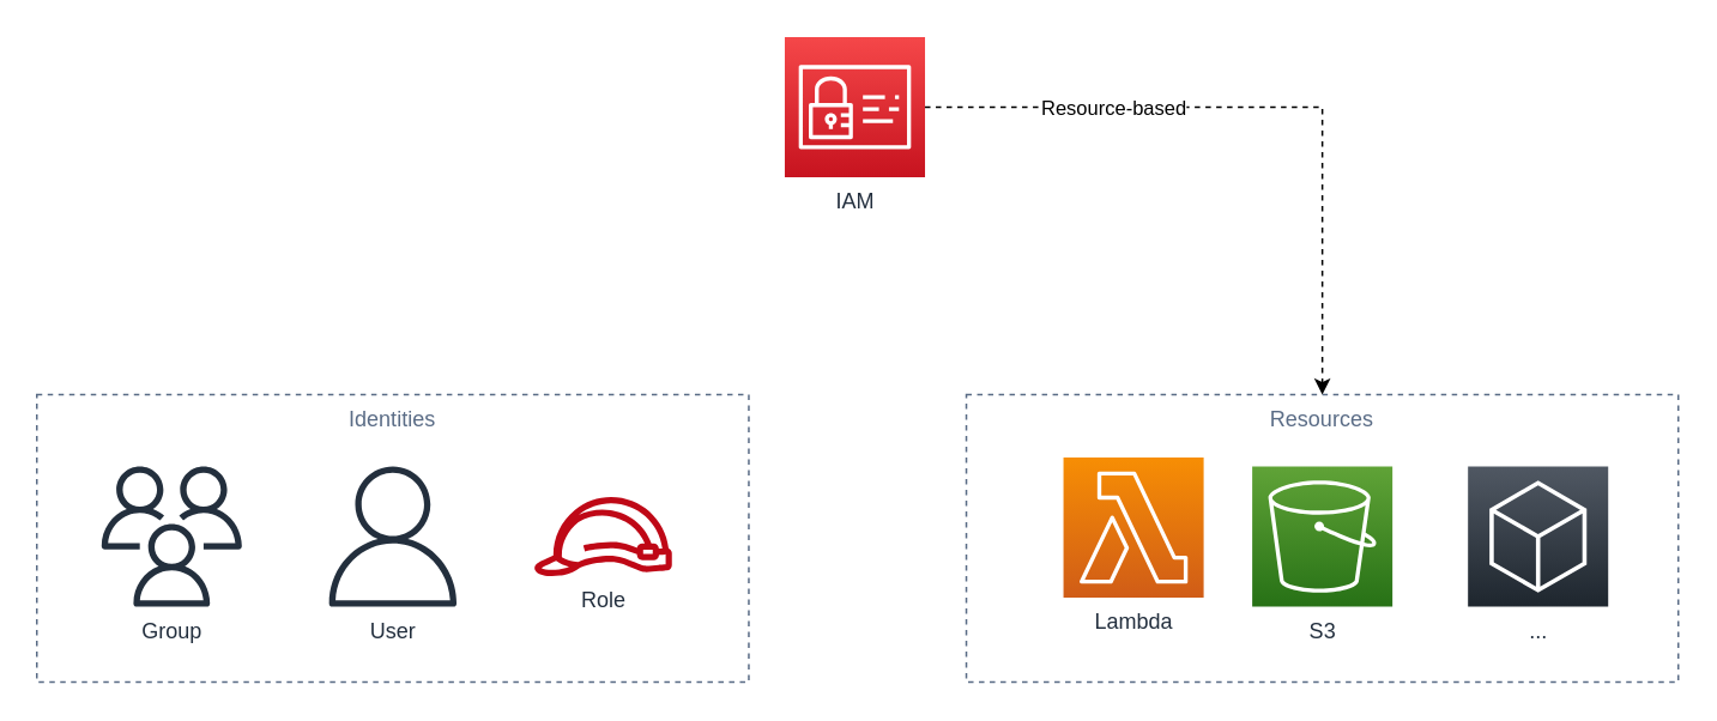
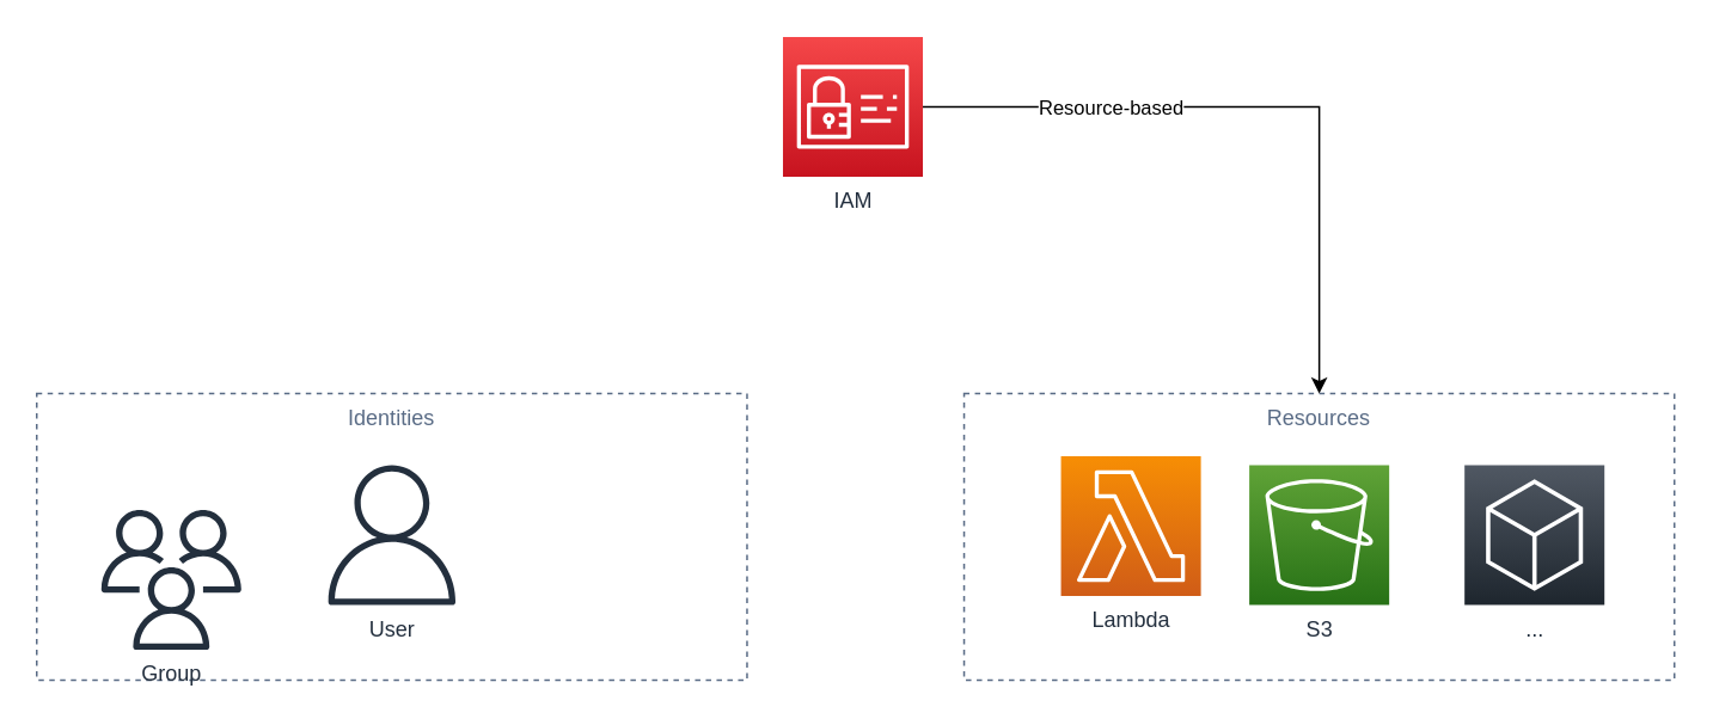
  <mxCell id="0" />
  <mxCell id="1" parent="0" />
  <mxCell id="2" value="Identities" style="fillColor=none;strokeColor=#5A6C86;dashed=1;verticalAlign=top;fontStyle=0;fontColor=#5A6C86;whiteSpace=wrap;html=1;" vertex="1" parent="1"><mxGeometry x="20" y="219" width="396" height="160" as="geometry" /></mxCell>
  <mxCell id="3" value="Resources" style="fillColor=none;strokeColor=#5A6C86;dashed=1;verticalAlign=top;fontStyle=0;fontColor=#5A6C86;whiteSpace=wrap;html=1;" vertex="1" parent="1"><mxGeometry x="537" y="219" width="396" height="160" as="geometry" /></mxCell>
- <mxCell id="4" value="Role" style="sketch=0;outlineConnect=0;fontColor=#232F3E;gradientColor=none;fillColor=#BF0816;strokeColor=none;dashed=0;verticalLabelPosition=bottom;verticalAlign=top;align=center;html=1;fontSize=12;fontStyle=0;aspect=fixed;pointerEvents=1;shape=mxgraph.aws4.role;" vertex="1" parent="1"><mxGeometry x="296" y="276" width="78" height="44" as="geometry" /></mxCell>
- <mxCell id="5" style="edgeStyle=orthogonalEdgeStyle;rounded=0;orthogonalLoop=1;jettySize=auto;html=1;dashed=1;" edge="1" parent="1" source="7" target="3"><mxGeometry relative="1" as="geometry" /></mxCell>
+ <mxCell id="5" style="edgeStyle=orthogonalEdgeStyle;rounded=0;orthogonalLoop=1;jettySize=auto;html=1;" edge="1" parent="1" source="7" target="3"><mxGeometry relative="1" as="geometry" /></mxCell>
  <mxCell id="6" value="Resource-based" style="edgeLabel;html=1;align=center;verticalAlign=middle;resizable=0;points=[];" vertex="1" connectable="0" parent="5"><mxGeometry x="-0.702" y="1" relative="1" as="geometry"><mxPoint x="47" y="1" as="offset" /></mxGeometry></mxCell>
  <mxCell id="7" value="IAM" style="sketch=0;points=[[0,0,0],[0.25,0,0],[0.5,0,0],[0.75,0,0],[1,0,0],[0,1,0],[0.25,1,0],[0.5,1,0],[0.75,1,0],[1,1,0],[0,0.25,0],[0,0.5,0],[0,0.75,0],[1,0.25,0],[1,0.5,0],[1,0.75,0]];outlineConnect=0;fontColor=#232F3E;gradientColor=#F54749;gradientDirection=north;fillColor=#C7131F;strokeColor=#ffffff;dashed=0;verticalLabelPosition=bottom;verticalAlign=top;align=center;html=1;fontSize=12;fontStyle=0;aspect=fixed;shape=mxgraph.aws4.resourceIcon;resIcon=mxgraph.aws4.identity_and_access_management;" vertex="1" parent="1"><mxGeometry x="436" y="20" width="78" height="78" as="geometry" /></mxCell>
  <mxCell id="8" value="User" style="sketch=0;outlineConnect=0;fontColor=#232F3E;gradientColor=none;fillColor=#232F3D;strokeColor=none;dashed=0;verticalLabelPosition=bottom;verticalAlign=top;align=center;html=1;fontSize=12;fontStyle=0;aspect=fixed;pointerEvents=1;shape=mxgraph.aws4.user;" vertex="1" parent="1"><mxGeometry x="179" y="259" width="78" height="78" as="geometry" /></mxCell>
- <mxCell id="9" value="Group" style="sketch=0;outlineConnect=0;fontColor=#232F3E;gradientColor=none;fillColor=#232F3D;strokeColor=none;dashed=0;verticalLabelPosition=bottom;verticalAlign=top;align=center;html=1;fontSize=12;fontStyle=0;aspect=fixed;pointerEvents=1;shape=mxgraph.aws4.users;" vertex="1" parent="1"><mxGeometry x="56" y="259" width="78" height="78" as="geometry" /></mxCell>
+ <mxCell id="9" value="Group" style="sketch=0;outlineConnect=0;fontColor=#232F3E;gradientColor=none;fillColor=#232F3D;strokeColor=none;dashed=0;verticalLabelPosition=bottom;verticalAlign=top;align=center;html=1;fontSize=12;fontStyle=0;aspect=fixed;pointerEvents=1;shape=mxgraph.aws4.users;" vertex="1" parent="1"><mxGeometry x="56" y="284" width="78" height="78" as="geometry" /></mxCell>
  <mxCell id="10" value="Lambda" style="sketch=0;points=[[0,0,0],[0.25,0,0],[0.5,0,0],[0.75,0,0],[1,0,0],[0,1,0],[0.25,1,0],[0.5,1,0],[0.75,1,0],[1,1,0],[0,0.25,0],[0,0.5,0],[0,0.75,0],[1,0.25,0],[1,0.5,0],[1,0.75,0]];outlineConnect=0;fontColor=#232F3E;gradientColor=#F78E04;gradientDirection=north;fillColor=#D05C17;strokeColor=#ffffff;dashed=0;verticalLabelPosition=bottom;verticalAlign=top;align=center;html=1;fontSize=12;fontStyle=0;aspect=fixed;shape=mxgraph.aws4.resourceIcon;resIcon=mxgraph.aws4.lambda;" vertex="1" parent="1"><mxGeometry x="591" y="254" width="78" height="78" as="geometry" /></mxCell>
  <mxCell id="11" value="S3" style="sketch=0;points=[[0,0,0],[0.25,0,0],[0.5,0,0],[0.75,0,0],[1,0,0],[0,1,0],[0.25,1,0],[0.5,1,0],[0.75,1,0],[1,1,0],[0,0.25,0],[0,0.5,0],[0,0.75,0],[1,0.25,0],[1,0.5,0],[1,0.75,0]];outlineConnect=0;fontColor=#232F3E;gradientColor=#60A337;gradientDirection=north;fillColor=#277116;strokeColor=#ffffff;dashed=0;verticalLabelPosition=bottom;verticalAlign=top;align=center;html=1;fontSize=12;fontStyle=0;aspect=fixed;shape=mxgraph.aws4.resourceIcon;resIcon=mxgraph.aws4.s3;" vertex="1" parent="1"><mxGeometry x="696" y="259" width="78" height="78" as="geometry" /></mxCell>
  <mxCell id="12" value="..." style="sketch=0;points=[[0,0,0],[0.25,0,0],[0.5,0,0],[0.75,0,0],[1,0,0],[0,1,0],[0.25,1,0],[0.5,1,0],[0.75,1,0],[1,1,0],[0,0.25,0],[0,0.5,0],[0,0.75,0],[1,0.25,0],[1,0.5,0],[1,0.75,0]];gradientDirection=north;outlineConnect=0;fontColor=#232F3E;gradientColor=#505863;fillColor=#1E262E;strokeColor=#ffffff;dashed=0;verticalLabelPosition=bottom;verticalAlign=top;align=center;html=1;fontSize=12;fontStyle=0;aspect=fixed;shape=mxgraph.aws4.resourceIcon;resIcon=mxgraph.aws4.general;" vertex="1" parent="1"><mxGeometry x="816" y="259" width="78" height="78" as="geometry" /></mxCell>
